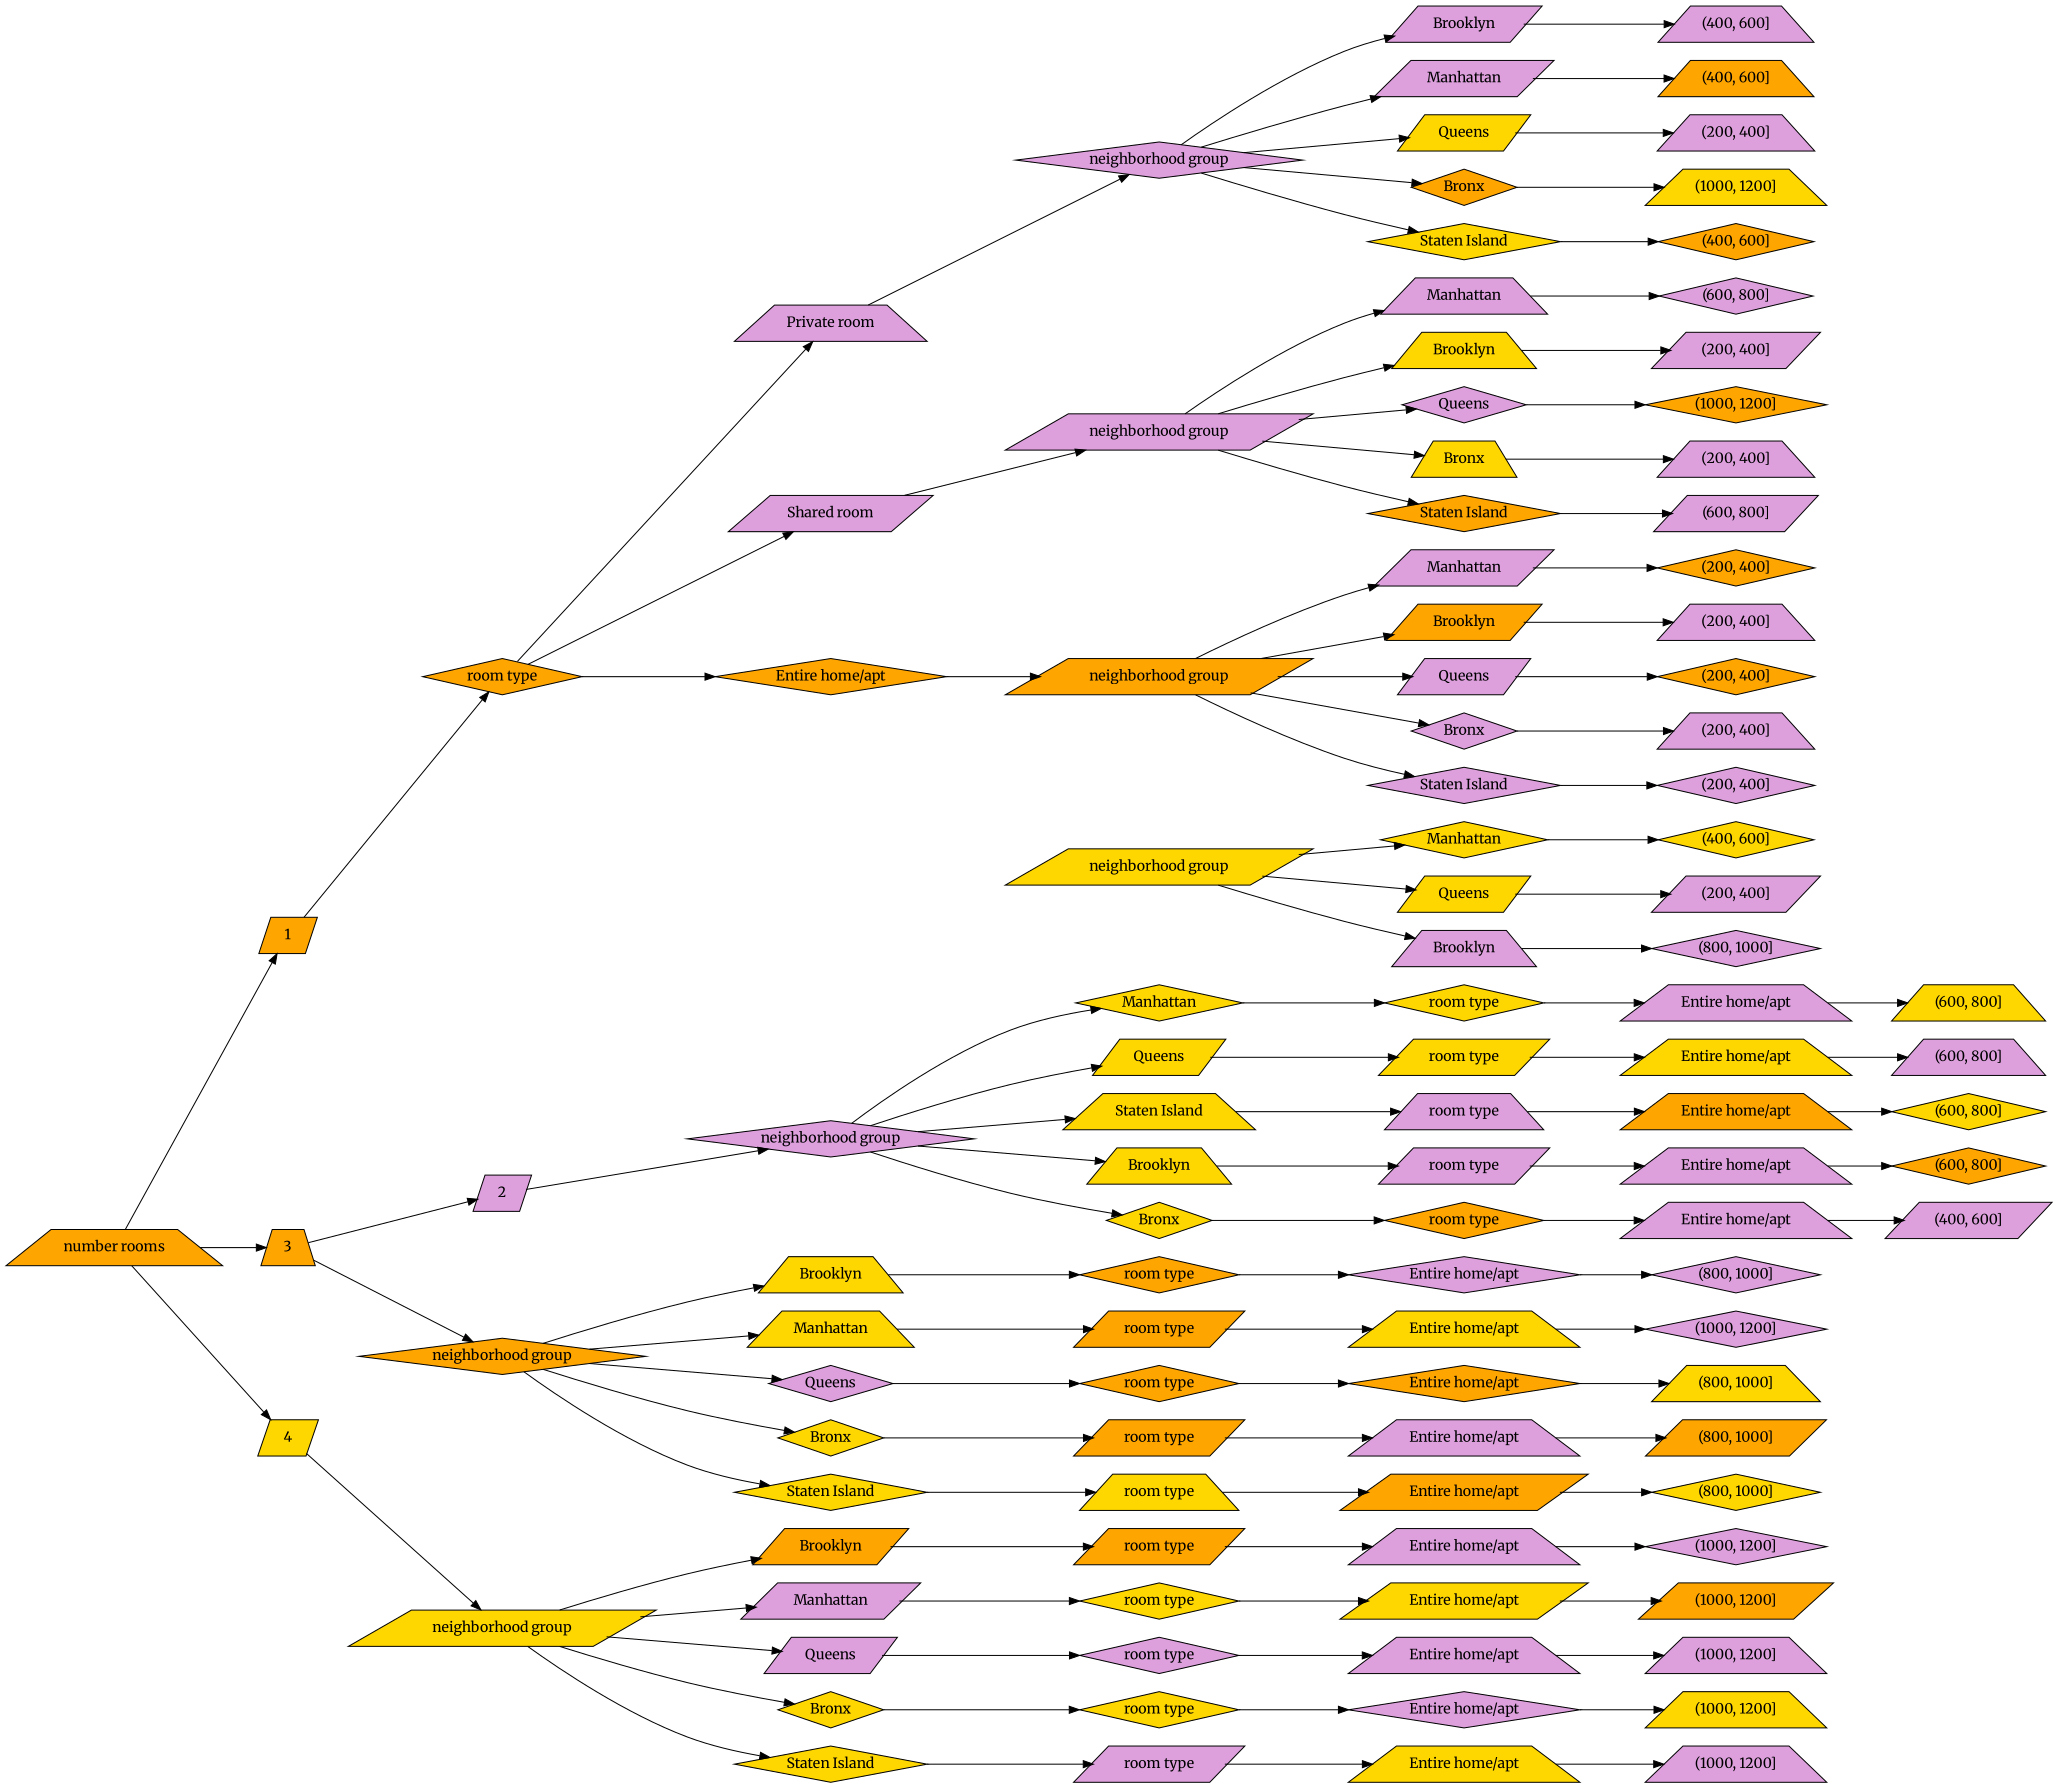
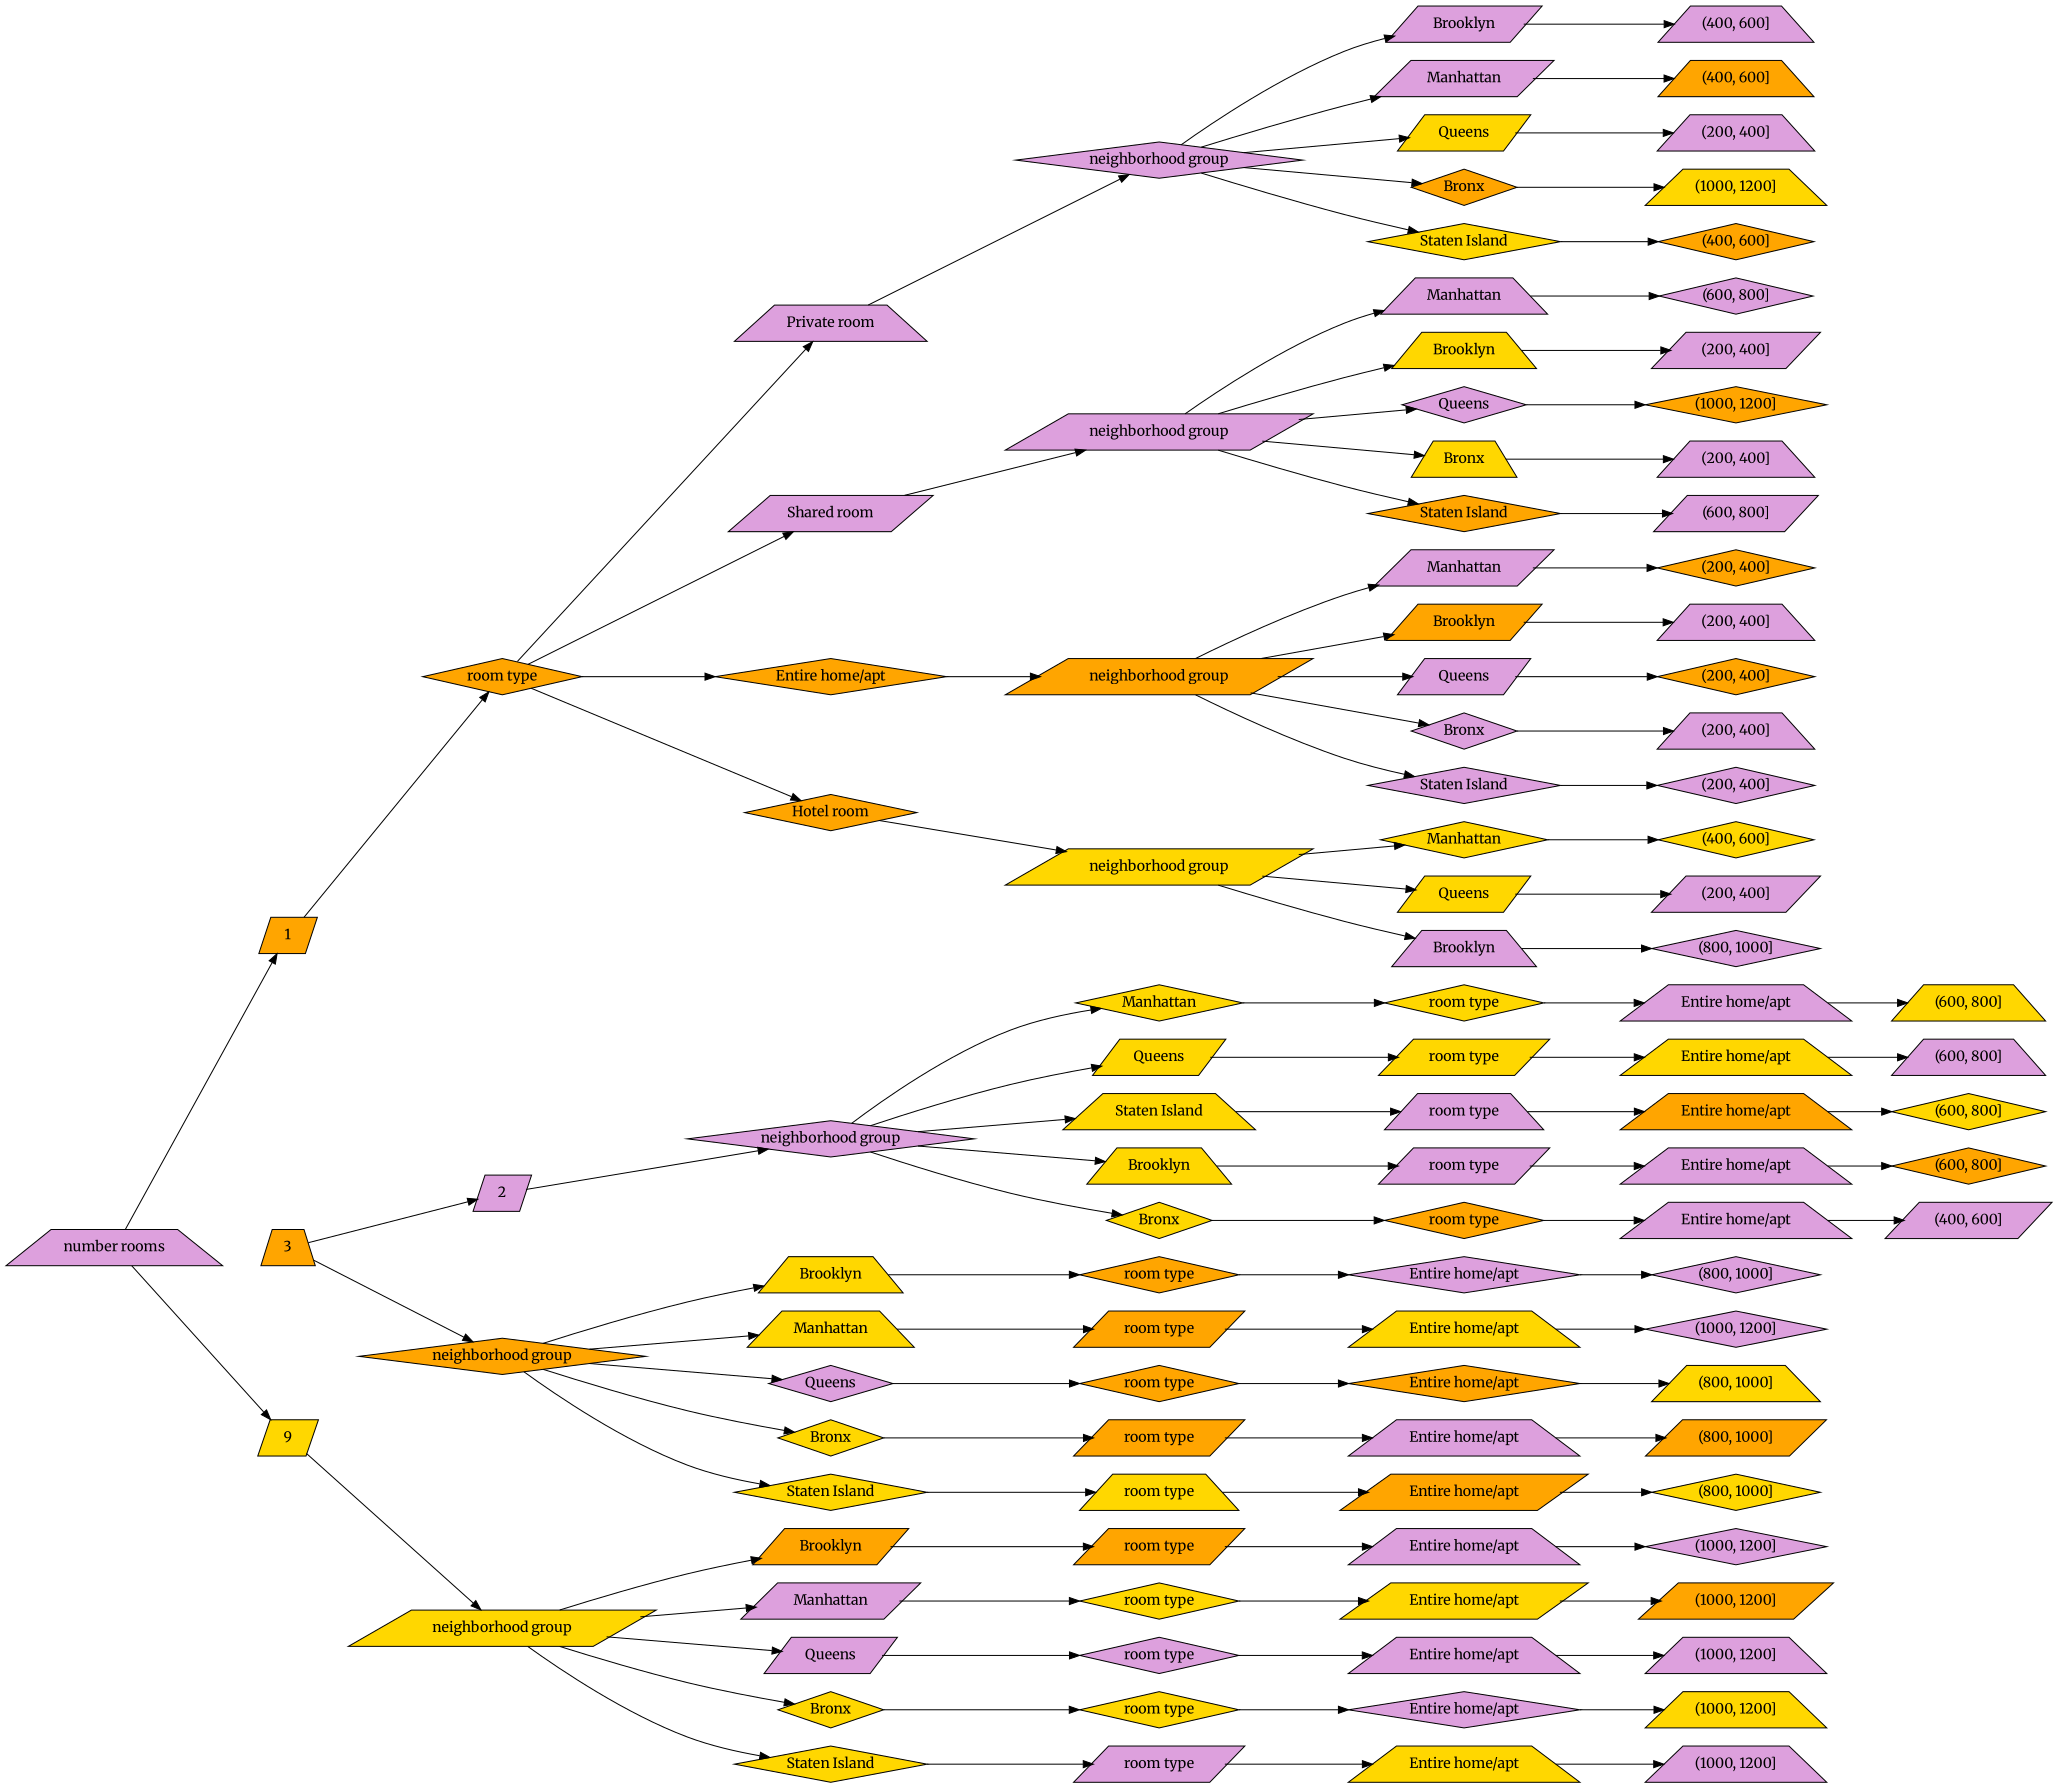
  digraph {
    fontname=Merriweather
    rankdir=LR
    node [fillcolor=plum fontname=Merriweather shape=diamond style=filled]
    edge [fontname=Merriweather]
-   n1 [fillcolor=orange label="number rooms" shape=trapezium]
+   n1 [label="number rooms" shape=trapezium]
    n2 [fillcolor=orange label=1 shape=parallelogram]
    n3 [fillcolor=orange label=3 shape=trapezium]
-   n4 [fillcolor=gold label=4 shape=parallelogram]
+   n4 [fillcolor=gold label=9 shape=parallelogram]
    n5 [label=2 shape=parallelogram]
    n6 [label="neighborhood group"]
    n7 [fillcolor=orange label="room type"]
    n8 [fillcolor=orange label="neighborhood group"]
    n9 [fillcolor=gold label="neighborhood group" shape=parallelogram]
    n10 [fillcolor=gold label=Manhattan]
    n11 [fillcolor=gold label=Queens shape=parallelogram]
    n12 [fillcolor=gold label="Staten Island" shape=trapezium]
    n13 [fillcolor=gold label=Brooklyn shape=trapezium]
    n14 [fillcolor=gold label=Bronx]
    n15 [fillcolor=gold label="room type"]
    n16 [fillcolor=gold label="room type" shape=parallelogram]
    n17 [label="room type" shape=trapezium]
    n18 [label="room type" shape=parallelogram]
    n19 [fillcolor=orange label="room type"]
    n20 [label="Private room" shape=trapezium]
    n21 [label="Shared room" shape=parallelogram]
    n22 [fillcolor=orange label="Entire home/apt"]
+   n23 [fillcolor=orange label="Hotel room"]
    n24 [label="neighborhood group"]
    n25 [label="neighborhood group" shape=parallelogram]
    n26 [fillcolor=orange label="neighborhood group" shape=parallelogram]
    n27 [fillcolor=gold label="neighborhood group" shape=parallelogram]
    n28 [fillcolor=gold label=Brooklyn shape=trapezium]
    n29 [fillcolor=gold label=Manhattan shape=trapezium]
    n30 [label=Queens]
    n31 [fillcolor=gold label=Bronx]
    n32 [fillcolor=gold label="Staten Island"]
    n33 [fillcolor=orange label="room type"]
    n34 [fillcolor=orange label="room type" shape=parallelogram]
    n35 [fillcolor=orange label="room type"]
    n36 [fillcolor=orange label="room type" shape=parallelogram]
    n37 [fillcolor=gold label="room type" shape=trapezium]
    n38 [fillcolor=orange label=Brooklyn shape=parallelogram]
    n39 [label=Manhattan shape=parallelogram]
    n40 [label=Queens shape=parallelogram]
    n41 [fillcolor=gold label=Bronx]
    n42 [fillcolor=gold label="Staten Island"]
    n43 [fillcolor=orange label="room type" shape=parallelogram]
    n44 [fillcolor=gold label="room type"]
    n45 [label="room type"]
    n46 [fillcolor=gold label="room type"]
    n47 [label="room type" shape=parallelogram]
    n48 [label="Entire home/apt" shape=trapezium]
    n49 [fillcolor=gold label="(600, 800]" shape=trapezium]
    n50 [fillcolor=gold label="Entire home/apt" shape=trapezium]
    n51 [label="(600, 800]" shape=trapezium]
    n52 [fillcolor=orange label="Entire home/apt" shape=trapezium]
    n53 [fillcolor=gold label="(600, 800]"]
    n54 [label="Entire home/apt" shape=trapezium]
    n55 [fillcolor=orange label="(600, 800]"]
    n56 [label="Entire home/apt" shape=trapezium]
    n57 [label="(400, 600]" shape=parallelogram]
    n58 [label=Brooklyn shape=parallelogram]
    n59 [label=Manhattan shape=parallelogram]
    n60 [fillcolor=gold label=Queens shape=parallelogram]
    n61 [fillcolor=orange label=Bronx]
    n62 [fillcolor=gold label="Staten Island"]
    n63 [label="(400, 600]" shape=trapezium]
    n64 [fillcolor=orange label="(400, 600]" shape=trapezium]
    n65 [label="(200, 400]" shape=trapezium]
    n66 [fillcolor=gold label="(1000, 1200]" shape=trapezium]
    n67 [fillcolor=orange label="(400, 600]"]
    n68 [label=Manhattan shape=trapezium]
    n69 [fillcolor=gold label=Brooklyn shape=trapezium]
    n70 [label=Queens]
    n71 [fillcolor=gold label=Bronx shape=trapezium]
    n72 [fillcolor=orange label="Staten Island"]
    n73 [label="(600, 800]"]
    n74 [label="(200, 400]" shape=parallelogram]
    n75 [fillcolor=orange label="(1000, 1200]"]
    n76 [label="(200, 400]" shape=trapezium]
    n77 [label="(600, 800]" shape=parallelogram]
    n78 [label=Manhattan shape=parallelogram]
    n79 [fillcolor=orange label=Brooklyn shape=parallelogram]
    n80 [label=Queens shape=parallelogram]
    n81 [label=Bronx]
    n82 [label="Staten Island"]
    n83 [fillcolor=orange label="(200, 400]"]
    n84 [label="(200, 400]" shape=trapezium]
    n85 [fillcolor=orange label="(200, 400]"]
    n86 [label="(200, 400]" shape=trapezium]
    n87 [label="(200, 400]"]
    n88 [fillcolor=gold label=Manhattan]
    n89 [fillcolor=gold label=Queens shape=parallelogram]
    n90 [label=Brooklyn shape=trapezium]
    n91 [fillcolor=gold label="(400, 600]"]
    n92 [label="(200, 400]" shape=parallelogram]
    n93 [label="(800, 1000]"]
    n94 [label="Entire home/apt"]
    n95 [label="(800, 1000]"]
    n96 [fillcolor=gold label="Entire home/apt" shape=trapezium]
    n97 [label="(1000, 1200]"]
    n98 [fillcolor=orange label="Entire home/apt"]
    n99 [fillcolor=gold label="(800, 1000]" shape=trapezium]
    n100 [label="Entire home/apt" shape=trapezium]
    n101 [fillcolor=orange label="(800, 1000]" shape=parallelogram]
    n102 [fillcolor=orange label="Entire home/apt" shape=parallelogram]
    n103 [fillcolor=gold label="(800, 1000]"]
    n104 [label="Entire home/apt" shape=trapezium]
    n105 [label="(1000, 1200]"]
    n106 [fillcolor=gold label="Entire home/apt" shape=parallelogram]
    n107 [fillcolor=orange label="(1000, 1200]" shape=parallelogram]
    n108 [label="Entire home/apt" shape=trapezium]
    n109 [label="(1000, 1200]" shape=trapezium]
    n110 [label="Entire home/apt"]
    n111 [fillcolor=gold label="(1000, 1200]" shape=trapezium]
    n112 [fillcolor=gold label="Entire home/apt" shape=trapezium]
    n113 [label="(1000, 1200]" shape=trapezium]
    n1 -> n2
-   n1 -> n3
    n1 -> n4
    n2 -> n7
    n3 -> n5
    n3 -> n8
    n4 -> n9
    n5 -> n6
    n6 -> n10
    n6 -> n11
    n6 -> n12
    n6 -> n13
    n6 -> n14
    n7 -> n20
    n7 -> n21
    n7 -> n22
+   n7 -> n23
    n8 -> n28
    n8 -> n29
    n8 -> n30
    n8 -> n31
    n8 -> n32
    n9 -> n38
    n9 -> n39
    n9 -> n40
    n9 -> n41
    n9 -> n42
    n10 -> n15
    n11 -> n16
    n12 -> n17
    n13 -> n18
    n14 -> n19
    n15 -> n48
    n16 -> n50
    n17 -> n52
    n18 -> n54
    n19 -> n56
    n20 -> n24
    n21 -> n25
    n22 -> n26
+   n23 -> n27
    n24 -> n58
    n24 -> n59
    n24 -> n60
    n24 -> n61
    n24 -> n62
    n25 -> n68
    n25 -> n69
    n25 -> n70
    n25 -> n71
    n25 -> n72
    n26 -> n78
    n26 -> n79
    n26 -> n80
    n26 -> n81
    n26 -> n82
    n27 -> n88
    n27 -> n89
    n27 -> n90
    n28 -> n33
    n29 -> n34
    n30 -> n35
    n31 -> n36
    n32 -> n37
    n33 -> n94
    n34 -> n96
    n35 -> n98
    n36 -> n100
    n37 -> n102
    n38 -> n43
    n39 -> n44
    n40 -> n45
    n41 -> n46
    n42 -> n47
    n43 -> n104
    n44 -> n106
    n45 -> n108
    n46 -> n110
    n47 -> n112
    n48 -> n49
    n50 -> n51
    n52 -> n53
    n54 -> n55
    n56 -> n57
    n58 -> n63
    n59 -> n64
    n60 -> n65
    n61 -> n66
    n62 -> n67
    n68 -> n73
    n69 -> n74
    n70 -> n75
    n71 -> n76
    n72 -> n77
    n78 -> n83
    n79 -> n84
    n80 -> n85
    n81 -> n86
    n82 -> n87
    n88 -> n91
    n89 -> n92
    n90 -> n93
    n94 -> n95
    n96 -> n97
    n98 -> n99
    n100 -> n101
    n102 -> n103
    n104 -> n105
    n106 -> n107
    n108 -> n109
    n110 -> n111
    n112 -> n113
  }
